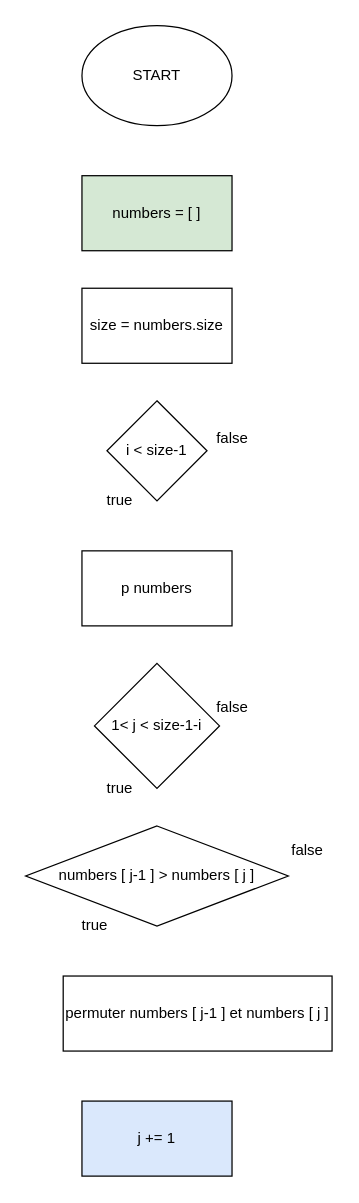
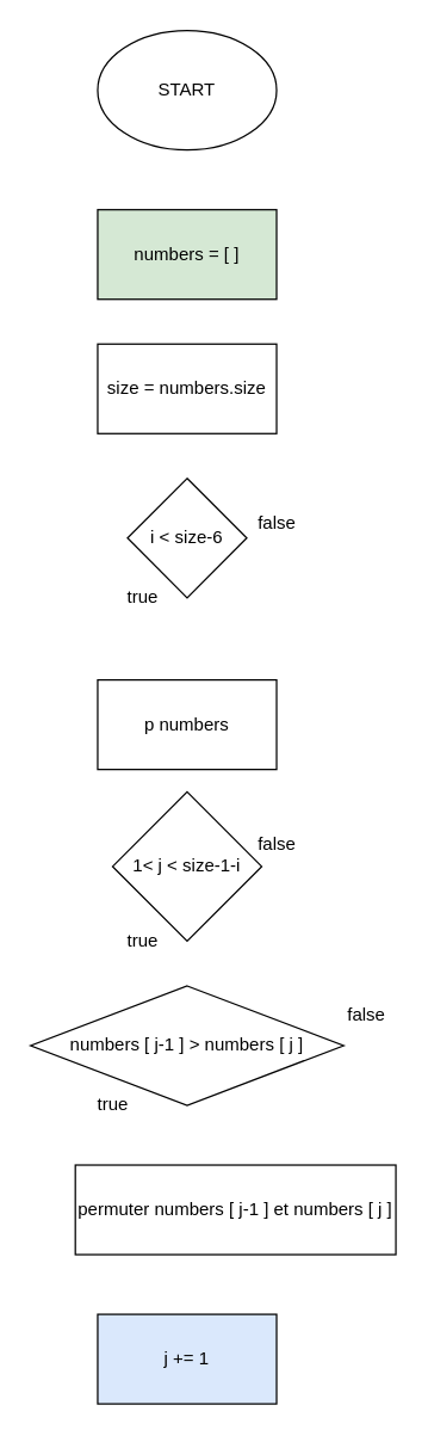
  <mxCell id="0" />
  <mxCell id="1" parent="0" />
  <mxCell id="2" value="START" style="ellipse;whiteSpace=wrap;html=1;" vertex="1" parent="1"><mxGeometry x="65" y="20" width="120" height="80" as="geometry" /></mxCell>
  <mxCell id="3" value="numbers = [ ]" style="rounded=0;whiteSpace=wrap;html=1;fillColor=#d5e8d4;" vertex="1" parent="1"><mxGeometry x="65" y="140" width="120" height="60" as="geometry" /></mxCell>
  <mxCell id="4" value="size = numbers.size" style="rounded=0;whiteSpace=wrap;html=1;" vertex="1" parent="1"><mxGeometry x="65" y="230" width="120" height="60" as="geometry" /></mxCell>
- <mxCell id="5" value="i&amp;nbsp;&amp;lt; size-1" style="rhombus;whiteSpace=wrap;html=1;" vertex="1" parent="1"><mxGeometry x="85" y="320" width="80" height="80" as="geometry" /></mxCell>
+ <mxCell id="5" value="i&amp;nbsp;&amp;lt; size-6" style="rhombus;whiteSpace=wrap;html=1;" vertex="1" parent="1"><mxGeometry x="85" y="320" width="80" height="80" as="geometry" /></mxCell>
  <mxCell id="6" value="false" style="text;html=1;align=center;verticalAlign=middle;resizable=0;points=[];autosize=1;strokeColor=none;" vertex="1" parent="1"><mxGeometry x="165" y="340" width="40" height="20" as="geometry" /></mxCell>
  <mxCell id="7" value="true" style="text;html=1;align=center;verticalAlign=middle;resizable=0;points=[];autosize=1;strokeColor=none;" vertex="1" parent="1"><mxGeometry x="75" y="390" width="40" height="20" as="geometry" /></mxCell>
- <mxCell id="8" value="p numbers" style="rounded=0;whiteSpace=wrap;html=1;" vertex="1" parent="1"><mxGeometry x="65" y="440" width="120" height="60" as="geometry" /></mxCell>
+ <mxCell id="8" value="p numbers" style="rounded=0;whiteSpace=wrap;html=1;" vertex="1" parent="1"><mxGeometry x="65" y="455" width="120" height="60" as="geometry" /></mxCell>
  <mxCell id="9" value="&lt;span&gt;1&lt;/span&gt;&amp;lt; j&lt;span&gt;&amp;nbsp;&amp;lt; size-1-i&lt;/span&gt;" style="rhombus;whiteSpace=wrap;html=1;" vertex="1" parent="1"><mxGeometry x="75" y="530" width="100" height="100" as="geometry" /></mxCell>
  <mxCell id="10" value="false" style="text;html=1;align=center;verticalAlign=middle;resizable=0;points=[];autosize=1;strokeColor=none;" vertex="1" parent="1"><mxGeometry x="165" y="555" width="40" height="20" as="geometry" /></mxCell>
  <mxCell id="11" value="true" style="text;html=1;align=center;verticalAlign=middle;resizable=0;points=[];autosize=1;strokeColor=none;" vertex="1" parent="1"><mxGeometry x="75" y="620" width="40" height="20" as="geometry" /></mxCell>
  <mxCell id="12" value="permuter numbers [ j-1 ] et numbers [ j ]" style="rounded=0;whiteSpace=wrap;html=1;" vertex="1" parent="1"><mxGeometry x="50" y="780" width="215" height="60" as="geometry" /></mxCell>
  <mxCell id="13" value="numbers [ j-1 ]&amp;nbsp;&amp;gt; numbers [ j ]" style="rhombus;whiteSpace=wrap;html=1;" vertex="1" parent="1"><mxGeometry x="20" y="660" width="210" height="80" as="geometry" /></mxCell>
  <mxCell id="14" value="false" style="text;html=1;align=center;verticalAlign=middle;resizable=0;points=[];autosize=1;strokeColor=none;" vertex="1" parent="1"><mxGeometry x="225" y="670" width="40" height="20" as="geometry" /></mxCell>
  <mxCell id="15" value="true" style="text;html=1;align=center;verticalAlign=middle;resizable=0;points=[];autosize=1;strokeColor=none;" vertex="1" parent="1"><mxGeometry x="55" y="730" width="40" height="20" as="geometry" /></mxCell>
  <mxCell id="16" value="j += 1" style="rounded=0;whiteSpace=wrap;html=1;fillColor=#dae8fc;" vertex="1" parent="1"><mxGeometry x="65" y="880" width="120" height="60" as="geometry" /></mxCell>
